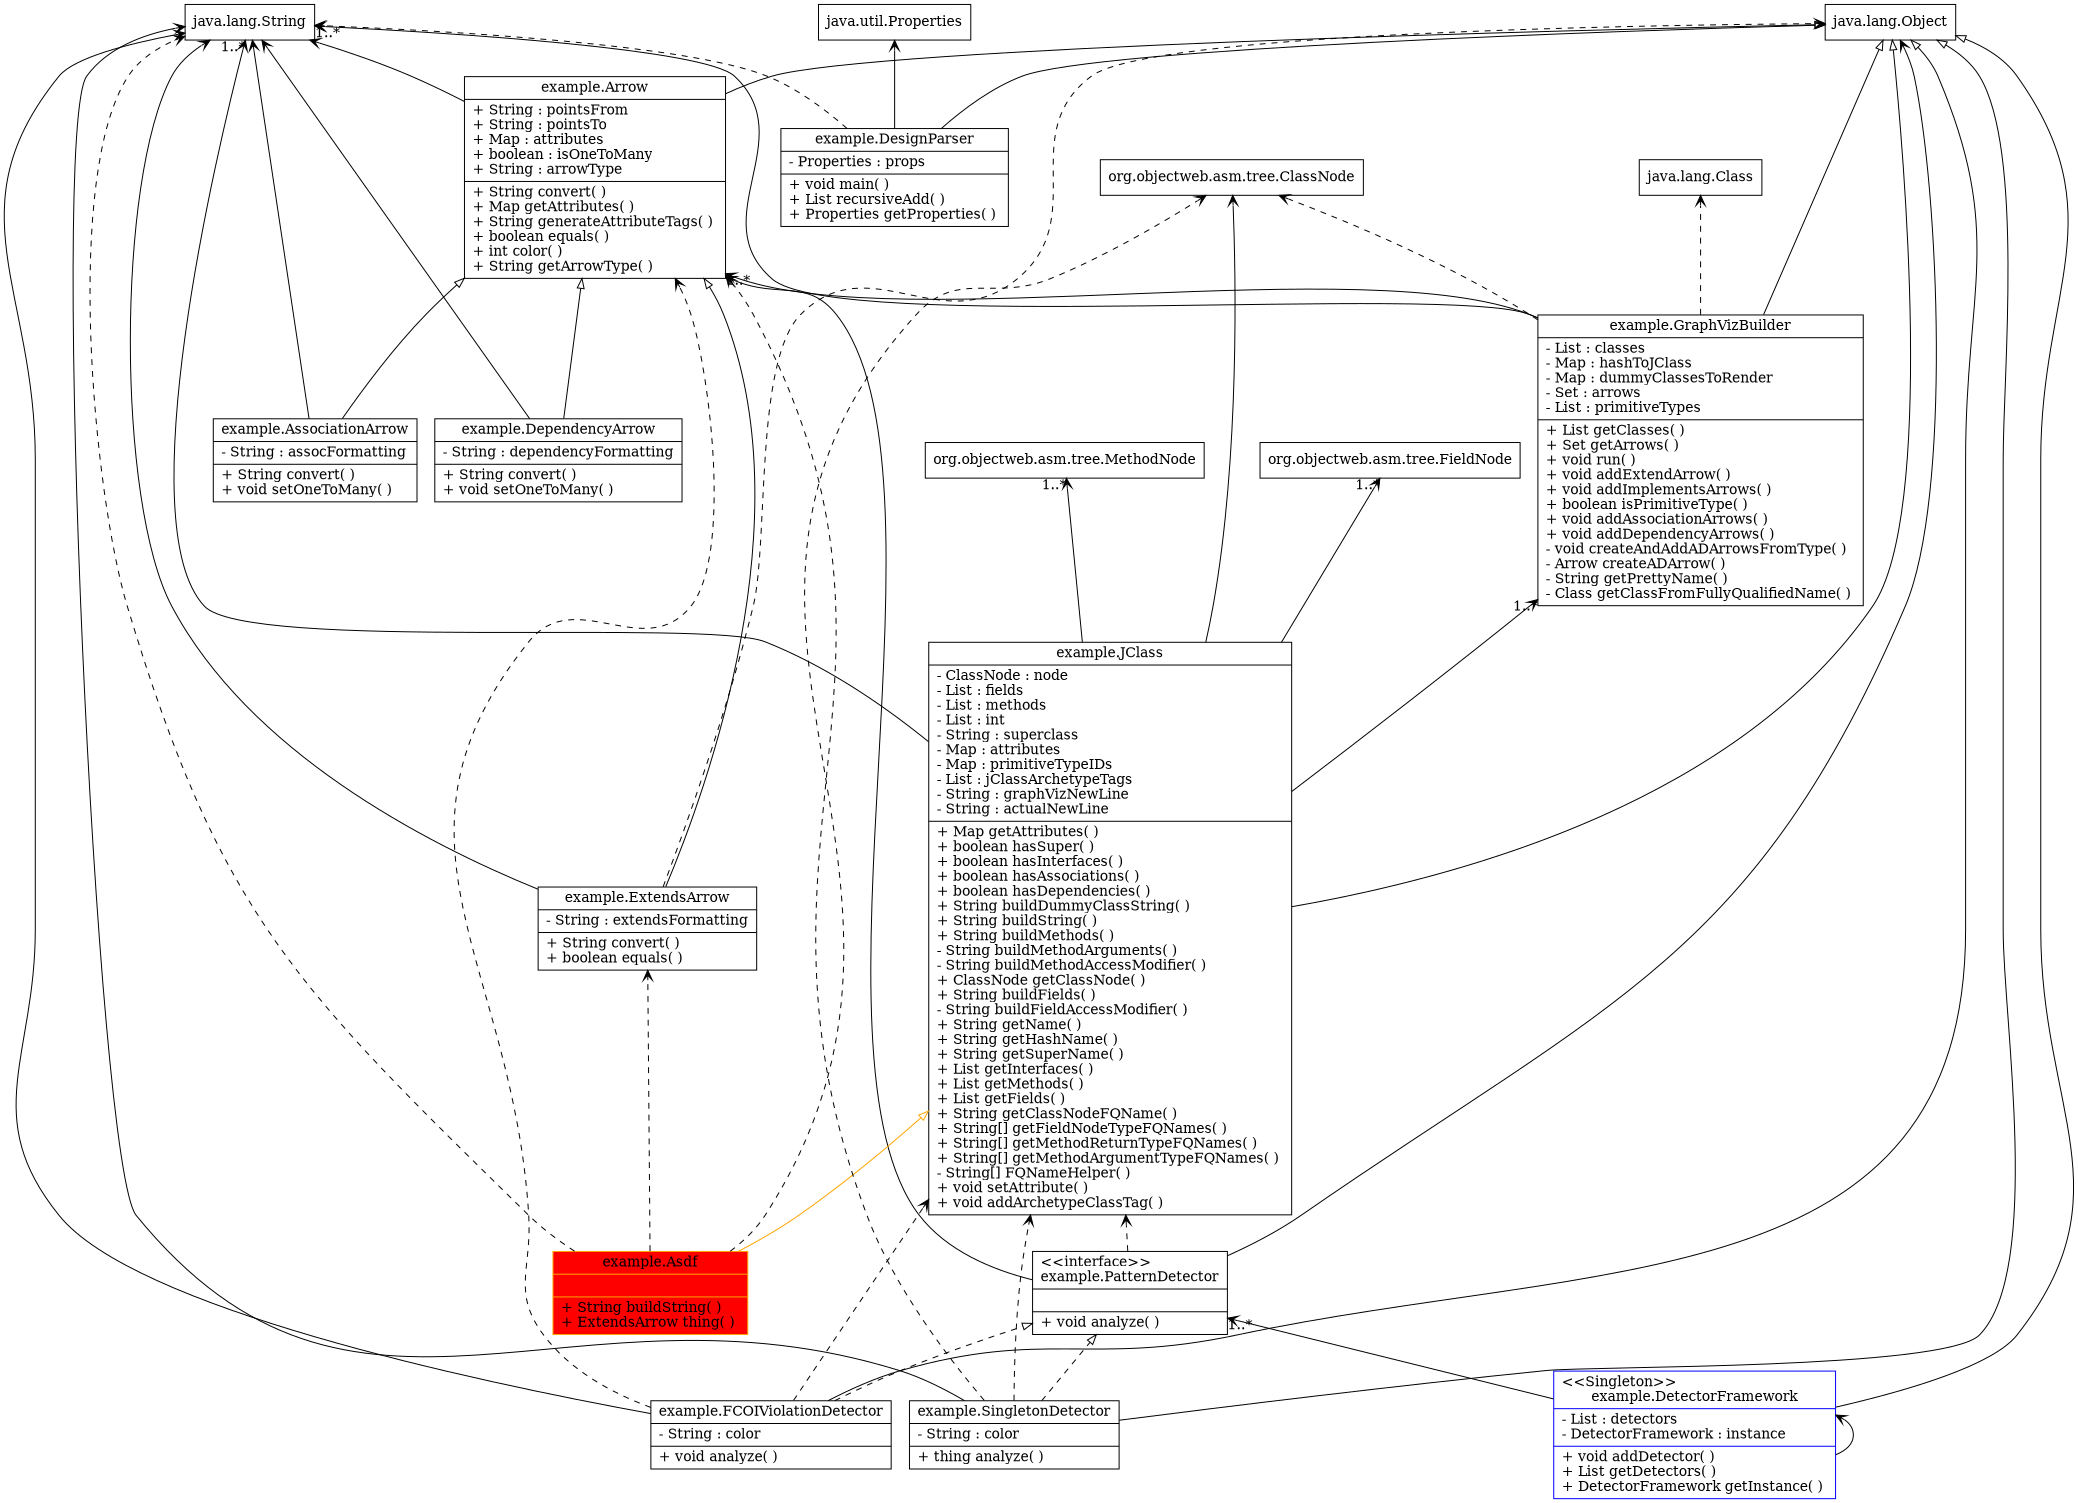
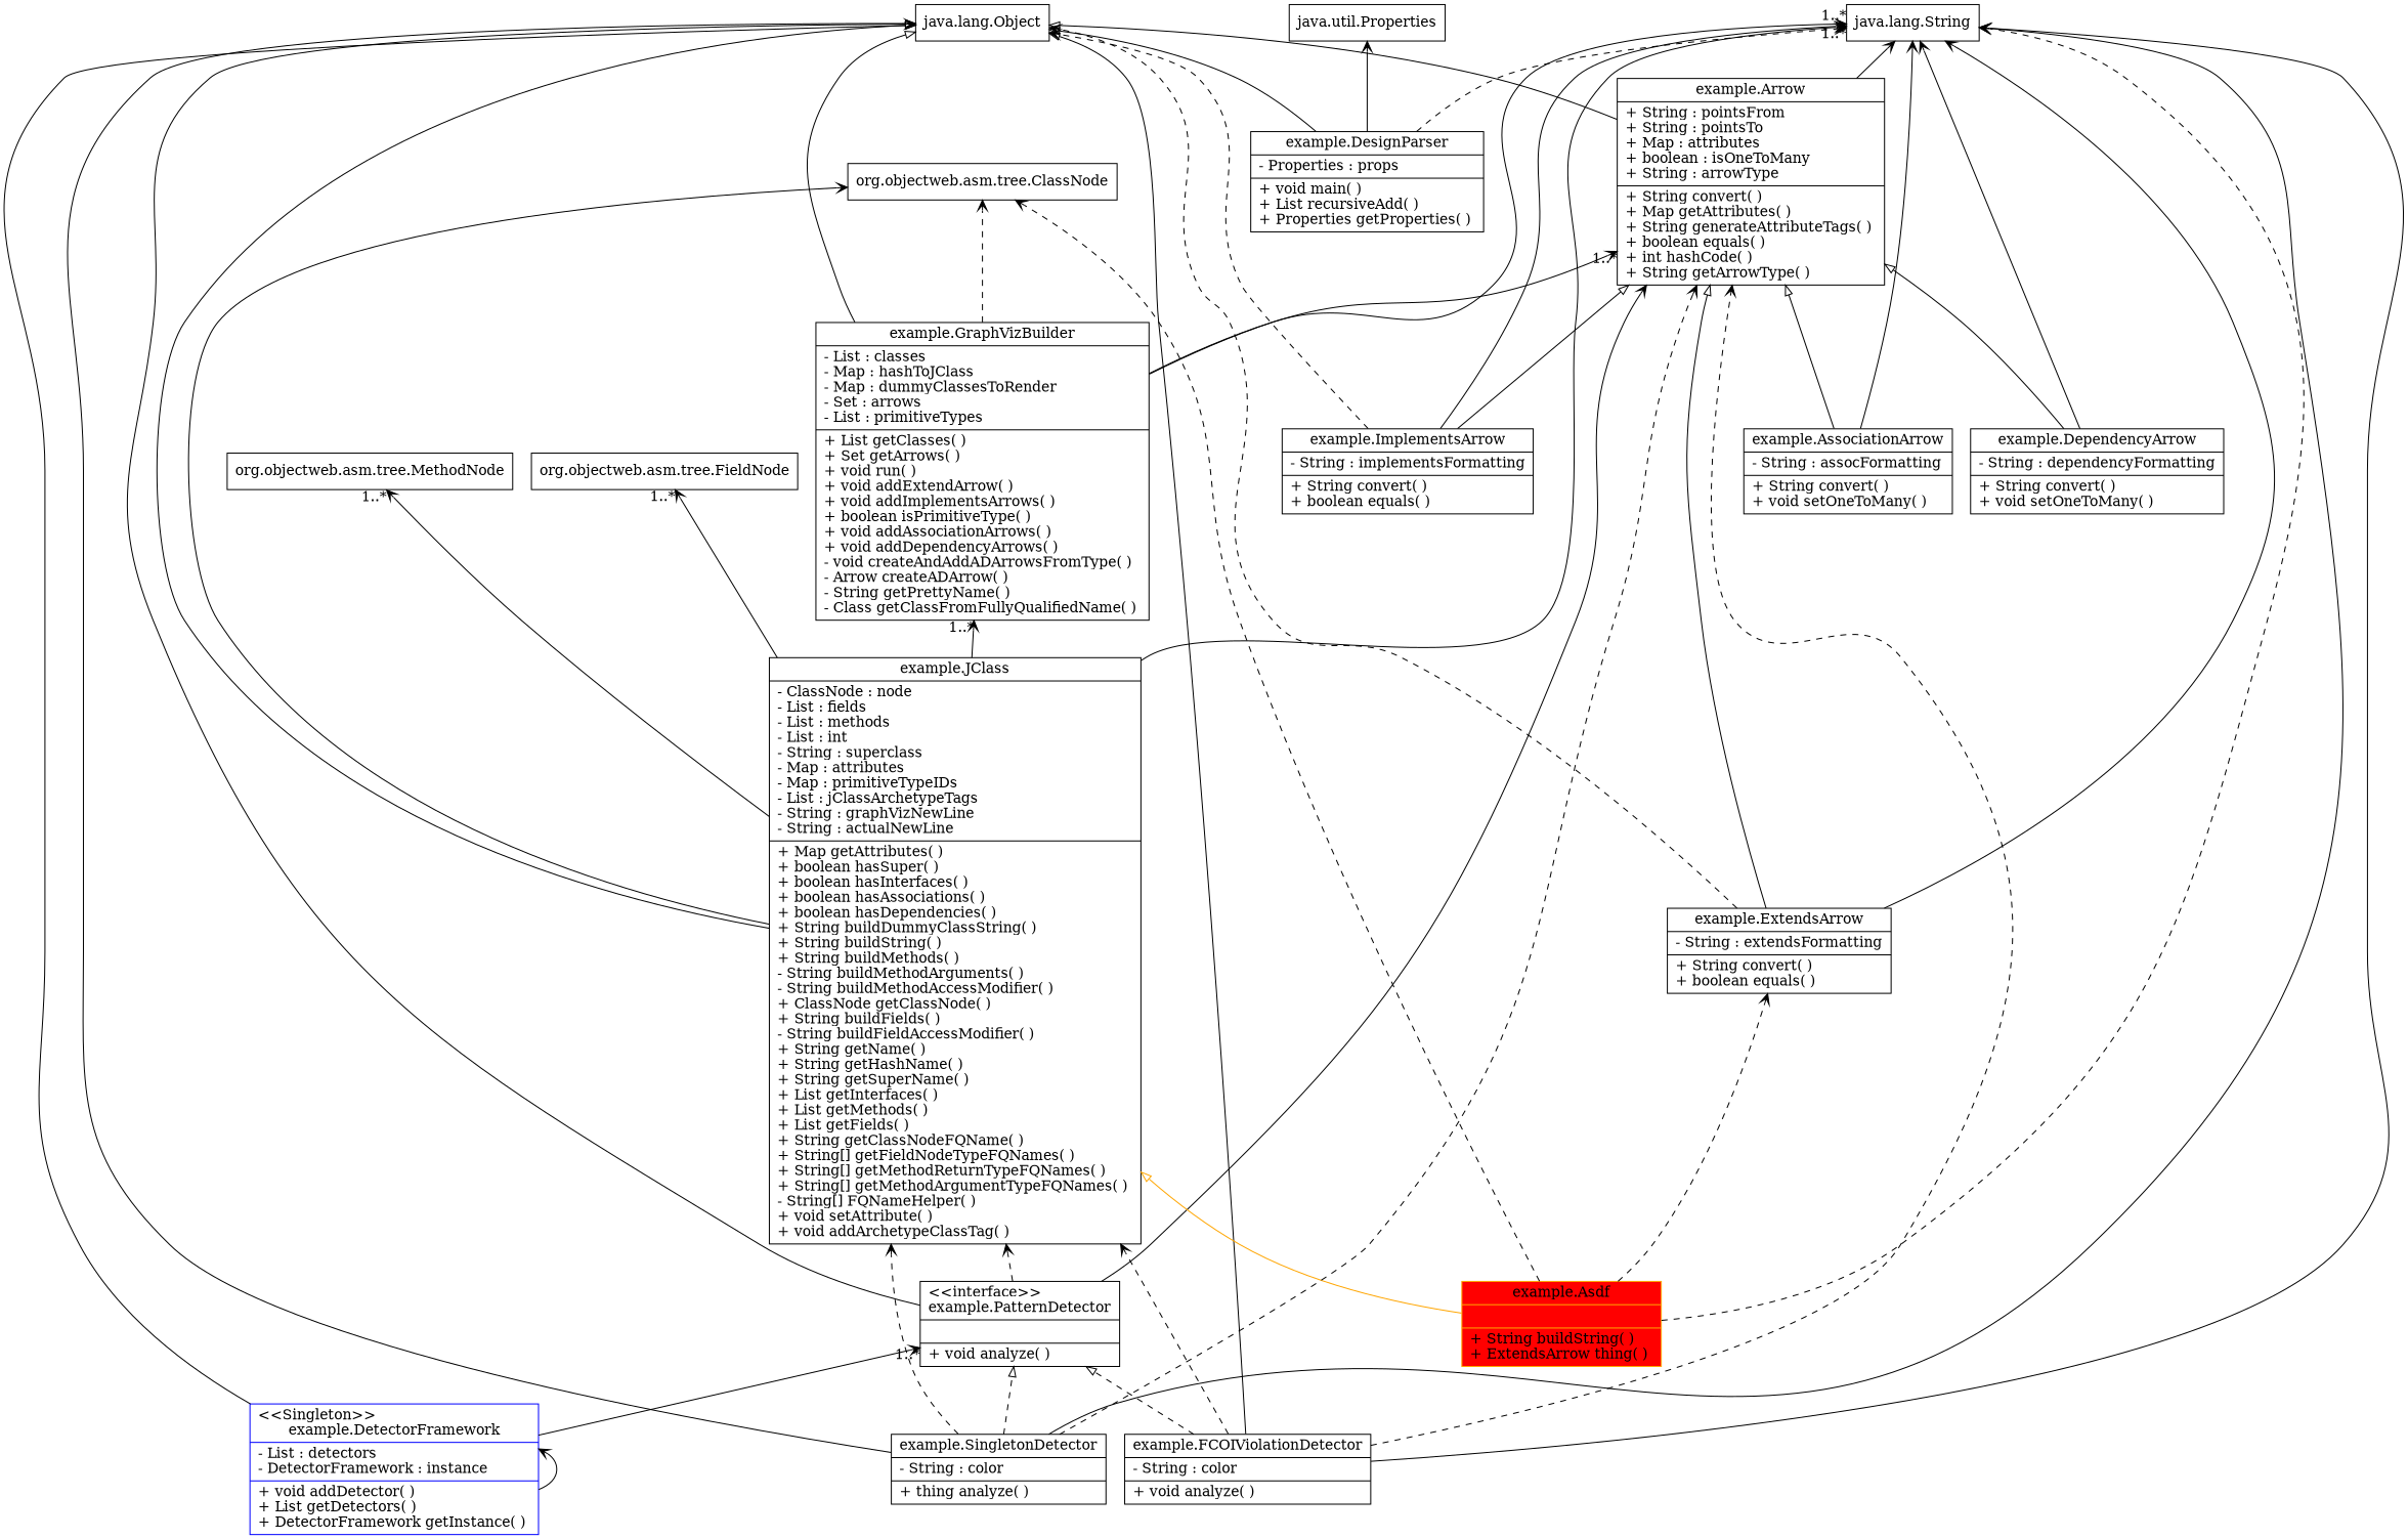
  digraph {
    rankdir=BT
    node [color=black shape=record]
    edge [arrowhead=open color=black]
    n1 [label="{example.ExtendsArrow|- String : extendsFormatting\l|+ String convert( ) \l+ boolean equals( ) \l}"]
-   n2 [label="{example.Arrow|+ String : pointsFrom\l+ String : pointsTo\l+ Map : attributes\l+ boolean : isOneToMany\l+ String : arrowType\l|+ String convert( ) \l+ Map getAttributes( ) \l+ String generateAttributeTags( ) \l+ boolean equals( ) \l+ int color( ) \l+ String getArrowType( ) \l}"]
+   n2 [label="{example.Arrow|+ String : pointsFrom\l+ String : pointsTo\l+ Map : attributes\l+ boolean : isOneToMany\l+ String : arrowType\l|+ String convert( ) \l+ Map getAttributes( ) \l+ String generateAttributeTags( ) \l+ boolean equals( ) \l+ int hashCode( ) \l+ String getArrowType( ) \l}"]
    n3 [label="{java.lang.Object}" color=""]
    n4 [label="{java.lang.String}" color=""]
    n5 [label="{example.AssociationArrow|- String : assocFormatting\l|+ String convert( ) \l+ void setOneToMany( ) \l}"]
    n6 [color=blue label="{\<\<Singleton\>\>\lexample.DetectorFramework|- List : detectors\l- DetectorFramework : instance\l|+ void addDetector( ) \l+ List getDetectors( ) \l+ DetectorFramework getInstance( ) \l}"]
    n7 [label="{\<\<interface\>\>\lexample.PatternDetector||+ void analyze( ) \l}"]
    n8 [label="{example.JClass|- ClassNode : node\l- List : fields\l- List : methods\l- List : int\l- String : superclass\l- Map : attributes\l- Map : primitiveTypeIDs\l- List : jClassArchetypeTags\l- String : graphVizNewLine\l- String : actualNewLine\l|+ Map getAttributes( ) \l+ boolean hasSuper( ) \l+ boolean hasInterfaces( ) \l+ boolean hasAssociations( ) \l+ boolean hasDependencies( ) \l+ String buildDummyClassString( ) \l+ String buildString( ) \l+ String buildMethods( ) \l- String buildMethodArguments( ) \l- String buildMethodAccessModifier( ) \l+ ClassNode getClassNode( ) \l+ String buildFields( ) \l- String buildFieldAccessModifier( ) \l+ String getName( ) \l+ String getHashName( ) \l+ String getSuperName( ) \l+ List getInterfaces( ) \l+ List getMethods( ) \l+ List getFields( ) \l+ String getClassNodeFQName( ) \l+ String[] getFieldNodeTypeFQNames( ) \l+ String[] getMethodReturnTypeFQNames( ) \l+ String[] getMethodArgumentTypeFQNames( ) \l- String[] FQNameHelper( ) \l+ void setAttribute( ) \l+ void addArchetypeClassTag( ) \l}"]
    n9 [label="{example.FCOIViolationDetector|- String : color\l|+ void analyze( ) \l}"]
    n10 [label="{org.objectweb.asm.tree.ClassNode}" color=""]
    n11 [label="{example.GraphVizBuilder|- List : classes\l- Map : hashToJClass\l- Map : dummyClassesToRender\l- Set : arrows\l- List : primitiveTypes\l|+ List getClasses( ) \l+ Set getArrows( ) \l+ void run( ) \l+ void addExtendArrow( ) \l+ void addImplementsArrows( ) \l+ boolean isPrimitiveType( ) \l+ void addAssociationArrows( ) \l+ void addDependencyArrows( ) \l- void createAndAddADArrowsFromType( ) \l- Arrow createADArrow( ) \l- String getPrettyName( ) \l- Class getClassFromFullyQualifiedName( ) \l}"]
    n12 [label="{org.objectweb.asm.tree.MethodNode}" color=""]
    n13 [label="{org.objectweb.asm.tree.FieldNode}" color=""]
+   n14 [label="{example.ImplementsArrow|- String : implementsFormatting\l|+ String convert( ) \l+ boolean equals( ) \l}"]
    n15 [label="{example.DependencyArrow|- String : dependencyFormatting\l|+ String convert( ) \l+ void setOneToMany( ) \l}"]
    n16 [color=orange fillcolor=red label="{example.Asdf||+ String buildString( ) \l+ ExtendsArrow thing( ) \l}" style=filled]
    n17 [label="{example.DesignParser|- Properties : props\l|+ void main( ) \l+ List recursiveAdd( ) \l+ Properties getProperties( ) \l}"]
    n18 [label="{java.util.Properties}" color=""]
-   n19 [label="{java.lang.Class}" color=""]
    n20 [label="{example.SingletonDetector|- String : color\l|+ thing analyze( ) \l}"]
    n1 -> n2 [arrowhead=onormal]
    n1 -> n3 [style=dashed]
    n1 -> n4
    n2 -> n3 [arrowhead=onormal]
    n2 -> n4
    n5 -> n2 [arrowhead=onormal]
    n5 -> n4
    n6 -> n3 [arrowhead=onormal]
    n6 -> n6
    n6 -> n7 [headlabel="1..*"]
    n7 -> n2 [style=solid]
    n7 -> n3
    n7 -> n8 [style=dashed]
    n8 -> n3 [arrowhead=onormal]
    n8 -> n4 [headlabel="1..*"]
    n8 -> n10
    n8 -> n11 [headlabel="1..*"]
    n8 -> n12 [headlabel="1..*"]
    n8 -> n13 [headlabel="1..*"]
    n9 -> n2 [style=dashed]
    n9 -> n3 [arrowhead=onormal]
    n9 -> n4
    n9 -> n7 [arrowhead=onormal style=dashed]
    n9 -> n8 [style=dashed]
    n11 -> n2 [headlabel="1..*"]
    n11 -> n3 [arrowhead=onormal]
    n11 -> n4 [headlabel="1..*"]
    n11 -> n10 [style=dashed]
-   n11 -> n19 [style=dashed]
+   n14 -> n2 [arrowhead=onormal]
+   n14 -> n3 [style=dashed]
+   n14 -> n4
    n15 -> n2 [arrowhead=onormal]
    n15 -> n4
    n16 -> n1 [style=dashed]
    n16 -> n4 [style=dashed]
    n16 -> n8 [arrowhead=onormal color=orange]
    n16 -> n10 [style=dashed]
    n17 -> n3 [arrowhead=onormal]
    n17 -> n4 [style=dashed]
    n17 -> n18
    n20 -> n2 [style=dashed]
    n20 -> n3 [arrowhead=onormal]
    n20 -> n4
    n20 -> n7 [arrowhead=onormal style=dashed]
    n20 -> n8 [style=dashed]
  }
